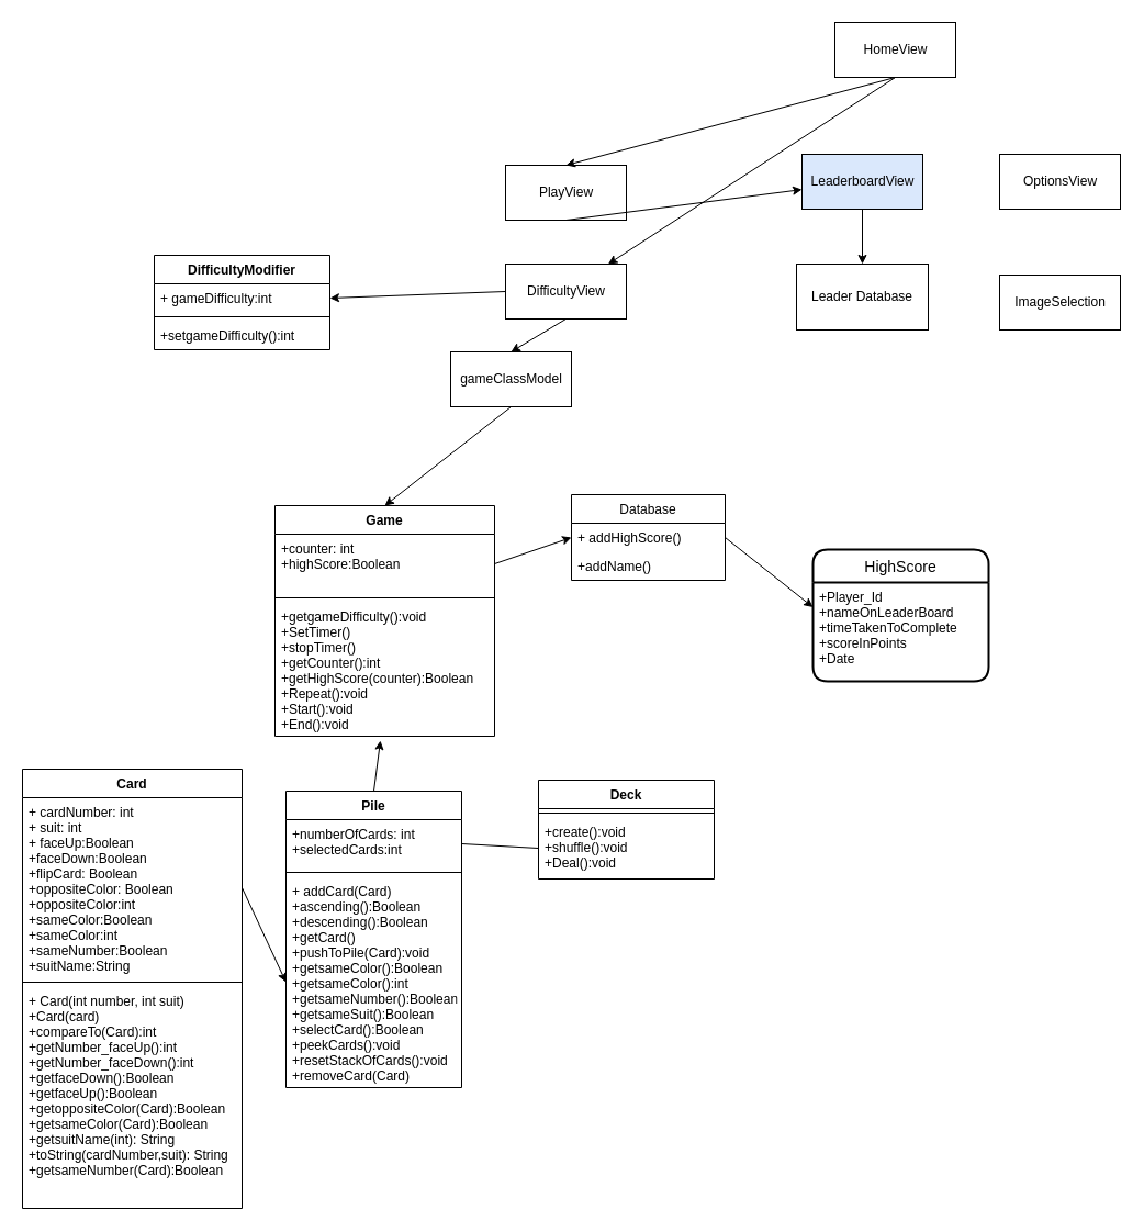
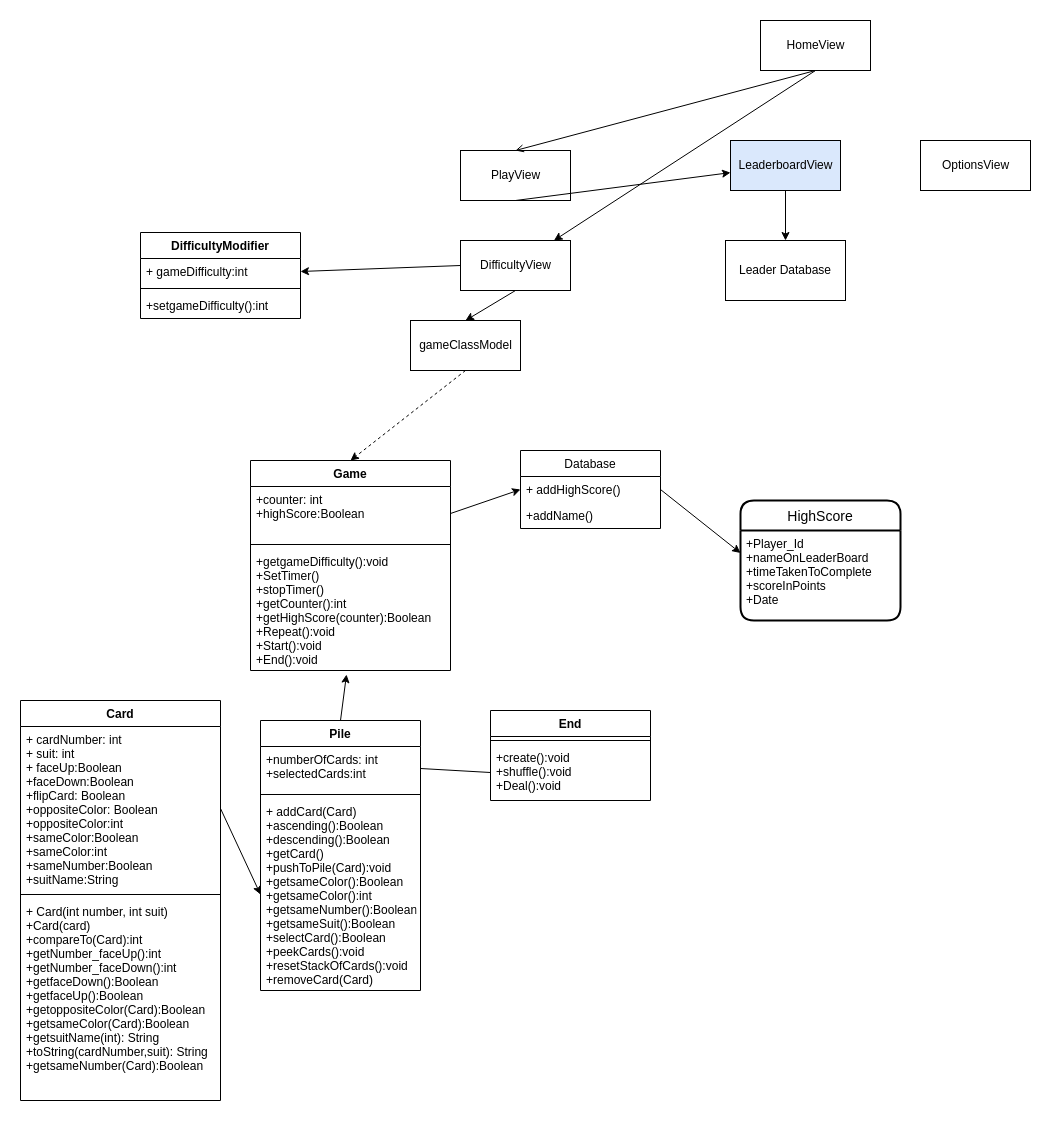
  <mxCell id="0" />
  <mxCell id="1" parent="0" />
  <mxCell id="2" value="HomeView" style="html=1;" vertex="1" parent="1"><mxGeometry x="760" y="20" width="110" height="50" as="geometry" /></mxCell>
- <mxCell id="3" value="OptionsView" style="html=1;" vertex="1" parent="1"><mxGeometry x="910" y="140" width="110" height="50" as="geometry" /></mxCell>
+ <mxCell id="3" value="OptionsView" style="html=1;" vertex="1" parent="1"><mxGeometry x="920" y="140" width="110" height="50" as="geometry" /></mxCell>
  <mxCell id="4" value="LeaderboardView" style="html=1;fillColor=#dae8fc;" vertex="1" parent="1"><mxGeometry x="730" y="140" width="110" height="50" as="geometry" /></mxCell>
  <mxCell id="5" value="PlayView" style="html=1;" vertex="1" parent="1"><mxGeometry x="460" y="150" width="110" height="50" as="geometry" /></mxCell>
- <mxCell id="6" value="ImageSelection" style="html=1;" vertex="1" parent="1"><mxGeometry x="910" y="250" width="110" height="50" as="geometry" /></mxCell>
  <mxCell id="7" value="Leader Database" style="rounded=0;whiteSpace=wrap;html=1;" vertex="1" parent="1"><mxGeometry x="725" y="240" width="120" height="60" as="geometry" /></mxCell>
  <mxCell id="8" value="" style="endArrow=classic;html=1;entryX=0.5;entryY=0;entryDx=0;entryDy=0;exitX=0.5;exitY=1;exitDx=0;exitDy=0;" edge="1" parent="1" source="4" target="7"><mxGeometry width="50" height="50" relative="1" as="geometry"><mxPoint x="640" y="360" as="sourcePoint" /><mxPoint x="690" y="310" as="targetPoint" /></mxGeometry></mxCell>
- <mxCell id="9" value="" style="endArrow=classic;html=1;exitX=0.5;exitY=1;exitDx=0;exitDy=0;entryX=0.5;entryY=0;entryDx=0;entryDy=0;" edge="1" parent="1" source="2" target="5"><mxGeometry width="50" height="50" relative="1" as="geometry"><mxPoint x="790" y="360" as="sourcePoint" /><mxPoint x="840" y="310" as="targetPoint" /></mxGeometry></mxCell>
+ <mxCell id="9" value="" style="endArrow=open;html=1;exitX=0.5;exitY=1;exitDx=0;exitDy=0;entryX=0.5;entryY=0;entryDx=0;entryDy=0;" edge="1" parent="1" source="2" target="5"><mxGeometry width="50" height="50" relative="1" as="geometry"><mxPoint x="790" y="360" as="sourcePoint" /><mxPoint x="840" y="310" as="targetPoint" /></mxGeometry></mxCell>
  <mxCell id="10" value="gameClassModel" style="html=1;" vertex="1" parent="1"><mxGeometry x="410" y="320" width="110" height="50" as="geometry" /></mxCell>
  <mxCell id="11" value="DifficultyView" style="html=1;" vertex="1" parent="1"><mxGeometry x="460" y="240" width="110" height="50" as="geometry" /></mxCell>
  <mxCell id="12" value="" style="endArrow=classic;html=1;exitX=1;exitY=0.5;exitDx=0;exitDy=0;entryX=0;entryY=0.5;entryDx=0;entryDy=0;" edge="1" parent="1" source="40" target="35"><mxGeometry width="50" height="50" relative="1" as="geometry"><mxPoint x="250" y="650" as="sourcePoint" /><mxPoint x="300" y="600" as="targetPoint" /></mxGeometry></mxCell>
  <mxCell id="13" value="" style="endArrow=classic;html=1;exitX=0.5;exitY=0;exitDx=0;exitDy=0;entryX=0.48;entryY=1.033;entryDx=0;entryDy=0;entryPerimeter=0;" edge="1" parent="1" source="32" target="23"><mxGeometry width="50" height="50" relative="1" as="geometry"><mxPoint x="250" y="650" as="sourcePoint" /><mxPoint x="300" y="600" as="targetPoint" /></mxGeometry></mxCell>
  <mxCell id="14" value="" style="endArrow=none;html=1;entryX=1;entryY=0.5;entryDx=0;entryDy=0;exitX=0;exitY=0.5;exitDx=0;exitDy=0;" edge="1" parent="1" source="38" target="33"><mxGeometry width="50" height="50" relative="1" as="geometry"><mxPoint x="250" y="1050" as="sourcePoint" /><mxPoint x="300" y="1000" as="targetPoint" /></mxGeometry></mxCell>
  <mxCell id="15" value="" style="endArrow=classic;html=1;entryX=0;entryY=0.5;entryDx=0;entryDy=0;exitX=1;exitY=0.5;exitDx=0;exitDy=0;" edge="1" parent="1" source="21" target="18"><mxGeometry width="50" height="50" relative="1" as="geometry"><mxPoint x="250" y="750" as="sourcePoint" /><mxPoint x="300" y="700" as="targetPoint" /></mxGeometry></mxCell>
- <mxCell id="16" value="" style="endArrow=classic;html=1;entryX=0.5;entryY=0;entryDx=0;entryDy=0;exitX=0.5;exitY=1;exitDx=0;exitDy=0;" edge="1" parent="1" source="10" target="20"><mxGeometry width="50" height="50" relative="1" as="geometry"><mxPoint x="420" y="690" as="sourcePoint" /><mxPoint x="470" y="640" as="targetPoint" /></mxGeometry></mxCell>
+ <mxCell id="16" value="" style="endArrow=classic;html=1;entryX=0.5;entryY=0;entryDx=0;entryDy=0;exitX=0.5;exitY=1;exitDx=0;exitDy=0;dashed=1;" edge="1" parent="1" source="10" target="20"><mxGeometry width="50" height="50" relative="1" as="geometry"><mxPoint x="420" y="690" as="sourcePoint" /><mxPoint x="470" y="640" as="targetPoint" /></mxGeometry></mxCell>
  <mxCell id="17" value="Database" style="swimlane;fontStyle=0;childLayout=stackLayout;horizontal=1;startSize=26;fillColor=none;horizontalStack=0;resizeParent=1;resizeParentMax=0;resizeLast=0;collapsible=1;marginBottom=0;" vertex="1" parent="1"><mxGeometry x="520" y="450" width="140" height="78" as="geometry" /></mxCell>
  <mxCell id="18" value="+ addHighScore()" style="text;strokeColor=none;fillColor=none;align=left;verticalAlign=top;spacingLeft=4;spacingRight=4;overflow=hidden;rotatable=0;points=[[0,0.5],[1,0.5]];portConstraint=eastwest;" vertex="1" parent="17"><mxGeometry y="26" width="140" height="26" as="geometry" /></mxCell>
  <mxCell id="19" value="+addName()" style="text;strokeColor=none;fillColor=none;align=left;verticalAlign=top;spacingLeft=4;spacingRight=4;overflow=hidden;rotatable=0;points=[[0,0.5],[1,0.5]];portConstraint=eastwest;" vertex="1" parent="17"><mxGeometry y="52" width="140" height="26" as="geometry" /></mxCell>
  <mxCell id="20" value="Game" style="swimlane;fontStyle=1;align=center;verticalAlign=top;childLayout=stackLayout;horizontal=1;startSize=26;horizontalStack=0;resizeParent=1;resizeParentMax=0;resizeLast=0;collapsible=1;marginBottom=0;" vertex="1" parent="1"><mxGeometry x="250" y="460" width="200" height="210" as="geometry" /></mxCell>
  <mxCell id="21" value="+counter: int&#10;+highScore:Boolean" style="text;strokeColor=none;fillColor=none;align=left;verticalAlign=top;spacingLeft=4;spacingRight=4;overflow=hidden;rotatable=0;points=[[0,0.5],[1,0.5]];portConstraint=eastwest;" vertex="1" parent="20"><mxGeometry y="26" width="200" height="54" as="geometry" /></mxCell>
  <mxCell id="22" value="" style="line;strokeWidth=1;fillColor=none;align=left;verticalAlign=middle;spacingTop=-1;spacingLeft=3;spacingRight=3;rotatable=0;labelPosition=right;points=[];portConstraint=eastwest;" vertex="1" parent="20"><mxGeometry y="80" width="200" height="8" as="geometry" /></mxCell>
  <mxCell id="23" value="+getgameDifficulty():void&#10;+SetTimer()&#10;+stopTimer()&#10;+getCounter():int&#10;+getHighScore(counter):Boolean&#10;+Repeat():void&#10;+Start():void&#10;+End():void" style="text;strokeColor=none;fillColor=none;align=left;verticalAlign=top;spacingLeft=4;spacingRight=4;overflow=hidden;rotatable=0;points=[[0,0.5],[1,0.5]];portConstraint=eastwest;" vertex="1" parent="20"><mxGeometry y="88" width="200" height="122" as="geometry" /></mxCell>
  <mxCell id="24" value="" style="endArrow=classic;html=1;exitX=0.5;exitY=1;exitDx=0;exitDy=0;entryX=0.5;entryY=0;entryDx=0;entryDy=0;" edge="1" parent="1" source="11" target="10"><mxGeometry width="50" height="50" relative="1" as="geometry"><mxPoint x="420" y="690" as="sourcePoint" /><mxPoint x="470" y="640" as="targetPoint" /></mxGeometry></mxCell>
  <mxCell id="25" value="" style="endArrow=classic;html=1;exitX=0.5;exitY=1;exitDx=0;exitDy=0;" edge="1" parent="1" source="5" target="4"><mxGeometry width="50" height="50" relative="1" as="geometry"><mxPoint x="420" y="690" as="sourcePoint" /><mxPoint x="470" y="640" as="targetPoint" /></mxGeometry></mxCell>
  <mxCell id="26" value="" style="endArrow=classic;html=1;exitX=0.5;exitY=1;exitDx=0;exitDy=0;" edge="1" parent="1" source="2" target="11"><mxGeometry width="50" height="50" relative="1" as="geometry"><mxPoint x="800" y="160" as="sourcePoint" /><mxPoint x="520" y="640" as="targetPoint" /></mxGeometry></mxCell>
  <mxCell id="27" value="DifficultyModifier" style="swimlane;fontStyle=1;align=center;verticalAlign=top;childLayout=stackLayout;horizontal=1;startSize=26;horizontalStack=0;resizeParent=1;resizeParentMax=0;resizeLast=0;collapsible=1;marginBottom=0;" vertex="1" parent="1"><mxGeometry x="140" y="232" width="160" height="86" as="geometry" /></mxCell>
  <mxCell id="28" value="+ gameDifficulty:int" style="text;strokeColor=none;fillColor=none;align=left;verticalAlign=top;spacingLeft=4;spacingRight=4;overflow=hidden;rotatable=0;points=[[0,0.5],[1,0.5]];portConstraint=eastwest;" vertex="1" parent="27"><mxGeometry y="26" width="160" height="26" as="geometry" /></mxCell>
  <mxCell id="29" value="" style="line;strokeWidth=1;fillColor=none;align=left;verticalAlign=middle;spacingTop=-1;spacingLeft=3;spacingRight=3;rotatable=0;labelPosition=right;points=[];portConstraint=eastwest;" vertex="1" parent="27"><mxGeometry y="52" width="160" height="8" as="geometry" /></mxCell>
  <mxCell id="30" value="+setgameDifficulty():int" style="text;strokeColor=none;fillColor=none;align=left;verticalAlign=top;spacingLeft=4;spacingRight=4;overflow=hidden;rotatable=0;points=[[0,0.5],[1,0.5]];portConstraint=eastwest;" vertex="1" parent="27"><mxGeometry y="60" width="160" height="26" as="geometry" /></mxCell>
  <mxCell id="31" value="" style="endArrow=classic;html=1;entryX=1;entryY=0.5;entryDx=0;entryDy=0;exitX=0;exitY=0.5;exitDx=0;exitDy=0;" edge="1" parent="1" source="11" target="28"><mxGeometry width="50" height="50" relative="1" as="geometry"><mxPoint x="470" y="690" as="sourcePoint" /><mxPoint x="520" y="640" as="targetPoint" /></mxGeometry></mxCell>
  <mxCell id="32" value="Pile" style="swimlane;fontStyle=1;align=center;verticalAlign=top;childLayout=stackLayout;horizontal=1;startSize=26;horizontalStack=0;resizeParent=1;resizeParentMax=0;resizeLast=0;collapsible=1;marginBottom=0;" vertex="1" parent="1"><mxGeometry x="260" y="720" width="160" height="270" as="geometry" /></mxCell>
  <mxCell id="33" value="+numberOfCards: int&#10;+selectedCards:int&#10;" style="text;strokeColor=none;fillColor=none;align=left;verticalAlign=top;spacingLeft=4;spacingRight=4;overflow=hidden;rotatable=0;points=[[0,0.5],[1,0.5]];portConstraint=eastwest;" vertex="1" parent="32"><mxGeometry y="26" width="160" height="44" as="geometry" /></mxCell>
  <mxCell id="34" value="" style="line;strokeWidth=1;fillColor=none;align=left;verticalAlign=middle;spacingTop=-1;spacingLeft=3;spacingRight=3;rotatable=0;labelPosition=right;points=[];portConstraint=eastwest;" vertex="1" parent="32"><mxGeometry y="70" width="160" height="8" as="geometry" /></mxCell>
  <mxCell id="35" value="+ addCard(Card)&#10;+ascending():Boolean&#10;+descending():Boolean&#10;+getCard()&#10;+pushToPile(Card):void&#10;+getsameColor():Boolean&#10;+getsameColor():int&#10;+getsameNumber():Boolean&#10;+getsameSuit():Boolean&#10;+selectCard():Boolean&#10;+peekCards():void&#10;+resetStackOfCards():void&#10;+removeCard(Card)&#10;&#10;" style="text;strokeColor=none;fillColor=none;align=left;verticalAlign=top;spacingLeft=4;spacingRight=4;overflow=hidden;rotatable=0;points=[[0,0.5],[1,0.5]];portConstraint=eastwest;" vertex="1" parent="32"><mxGeometry y="78" width="160" height="192" as="geometry" /></mxCell>
- <mxCell id="36" value="Deck" style="swimlane;fontStyle=1;align=center;verticalAlign=top;childLayout=stackLayout;horizontal=1;startSize=26;horizontalStack=0;resizeParent=1;resizeParentMax=0;resizeLast=0;collapsible=1;marginBottom=0;" vertex="1" parent="1"><mxGeometry x="490" y="710" width="160" height="90" as="geometry" /></mxCell>
+ <mxCell id="36" value="End" style="swimlane;fontStyle=1;align=center;verticalAlign=top;childLayout=stackLayout;horizontal=1;startSize=26;horizontalStack=0;resizeParent=1;resizeParentMax=0;resizeLast=0;collapsible=1;marginBottom=0;" vertex="1" parent="1"><mxGeometry x="490" y="710" width="160" height="90" as="geometry" /></mxCell>
  <mxCell id="37" value="" style="line;strokeWidth=1;fillColor=none;align=left;verticalAlign=middle;spacingTop=-1;spacingLeft=3;spacingRight=3;rotatable=0;labelPosition=right;points=[];portConstraint=eastwest;" vertex="1" parent="36"><mxGeometry y="26" width="160" height="8" as="geometry" /></mxCell>
  <mxCell id="38" value="+create():void&#10;+shuffle():void&#10;+Deal():void&#10;&#10;" style="text;strokeColor=none;fillColor=none;align=left;verticalAlign=top;spacingLeft=4;spacingRight=4;overflow=hidden;rotatable=0;points=[[0,0.5],[1,0.5]];portConstraint=eastwest;" vertex="1" parent="36"><mxGeometry y="34" width="160" height="56" as="geometry" /></mxCell>
  <mxCell id="39" value="Card" style="swimlane;fontStyle=1;align=center;verticalAlign=top;childLayout=stackLayout;horizontal=1;startSize=26;horizontalStack=0;resizeParent=1;resizeParentMax=0;resizeLast=0;collapsible=1;marginBottom=0;" vertex="1" parent="1"><mxGeometry x="20" y="700" width="200" height="400" as="geometry" /></mxCell>
  <mxCell id="40" value="+ cardNumber: int&#10;+ suit: int&#10;+ faceUp:Boolean&#10;+faceDown:Boolean&#10;+flipCard: Boolean&#10;+oppositeColor: Boolean&#10;+oppositeColor:int&#10;+sameColor:Boolean&#10;+sameColor:int&#10;+sameNumber:Boolean&#10;+suitName:String&#10;" style="text;strokeColor=none;fillColor=none;align=left;verticalAlign=top;spacingLeft=4;spacingRight=4;overflow=hidden;rotatable=0;points=[[0,0.5],[1,0.5]];portConstraint=eastwest;" vertex="1" parent="39"><mxGeometry y="26" width="200" height="164" as="geometry" /></mxCell>
  <mxCell id="41" value="" style="line;strokeWidth=1;fillColor=none;align=left;verticalAlign=middle;spacingTop=-1;spacingLeft=3;spacingRight=3;rotatable=0;labelPosition=right;points=[];portConstraint=eastwest;" vertex="1" parent="39"><mxGeometry y="190" width="200" height="8" as="geometry" /></mxCell>
  <mxCell id="42" value="+ Card(int number, int suit)&#10;+Card(card)&#10;+compareTo(Card):int&#10;+getNumber_faceUp():int&#10;+getNumber_faceDown():int&#10;+getfaceDown():Boolean&#10;+getfaceUp():Boolean&#10;+getoppositeColor(Card):Boolean&#10;+getsameColor(Card):Boolean&#10;+getsuitName(int): String&#10;+toString(cardNumber,suit): String&#10;+getsameNumber(Card):Boolean" style="text;strokeColor=none;fillColor=none;align=left;verticalAlign=top;spacingLeft=4;spacingRight=4;overflow=hidden;rotatable=0;points=[[0,0.5],[1,0.5]];portConstraint=eastwest;" vertex="1" parent="39"><mxGeometry y="198" width="200" height="202" as="geometry" /></mxCell>
  <mxCell id="43" value="HighScore" style="swimlane;childLayout=stackLayout;horizontal=1;startSize=30;horizontalStack=0;rounded=1;fontSize=14;fontStyle=0;strokeWidth=2;resizeParent=0;resizeLast=1;shadow=0;dashed=0;align=center;" vertex="1" parent="1"><mxGeometry x="740" y="500" width="160" height="120" as="geometry" /></mxCell>
  <mxCell id="44" value="+Player_Id&#10;+nameOnLeaderBoard&#10;+timeTakenToComplete&#10;+scoreInPoints&#10;+Date" style="align=left;strokeColor=none;fillColor=none;spacingLeft=4;fontSize=12;verticalAlign=top;resizable=0;rotatable=0;part=1;" vertex="1" parent="43"><mxGeometry y="30" width="160" height="90" as="geometry" /></mxCell>
  <mxCell id="45" value="" style="endArrow=classic;html=1;exitX=1;exitY=0.5;exitDx=0;exitDy=0;entryX=0;entryY=0.25;entryDx=0;entryDy=0;" edge="1" parent="1" source="18" target="44"><mxGeometry width="50" height="50" relative="1" as="geometry"><mxPoint x="795" y="310" as="sourcePoint" /><mxPoint x="830" y="510" as="targetPoint" /></mxGeometry></mxCell>
